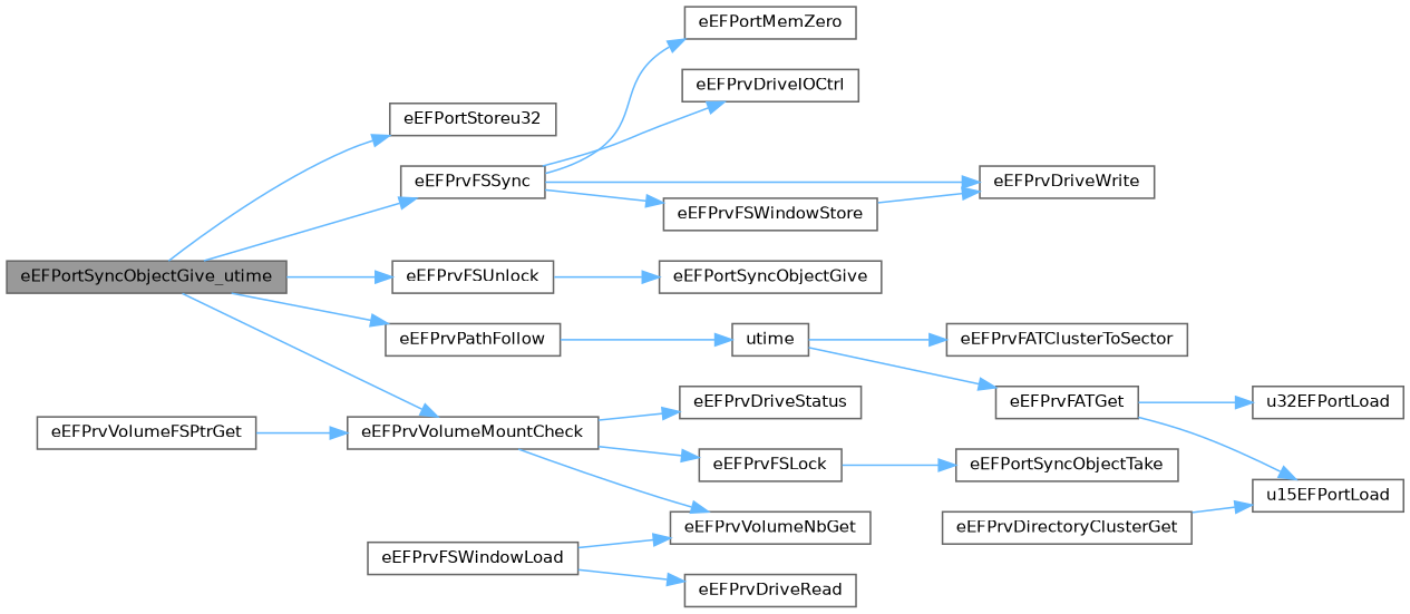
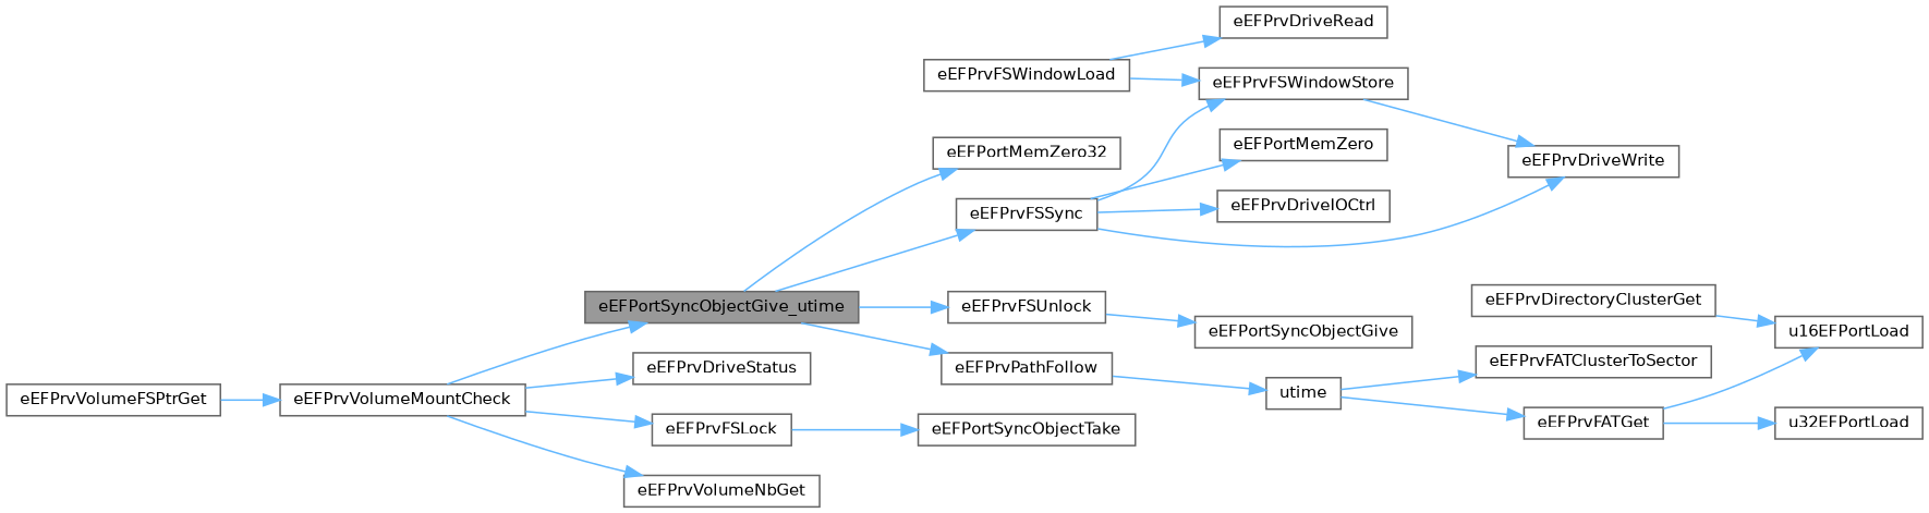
  digraph {
    rankdir=LR
    node [color=grey40 fillcolor=white fontname=Helvetica fontsize=10 shape=box style=filled]
    edge [color=steelblue1 fontname=Helvetica fontsize=10 labelfontname=Helvetica labelfontsize=10 style=solid]
    n1 [color=gray40 fillcolor=grey60 fontcolor=black height=0.2 label=eEFPortSyncObjectGive_utime width=0.4]
-   n2 [height=0.2 label=eEFPortStoreu32 width=0.4]
+   n2 [height=0.2 label=eEFPortMemZero32 width=0.4]
    n3 [height=0.2 label=eEFPrvFSSync width=0.4]
    n4 [height=0.2 label=eEFPrvFSUnlock width=0.4]
    n5 [height=0.2 label=eEFPrvPathFollow width=0.4]
    n6 [height=0.2 label=eEFPrvVolumeMountCheck width=0.4]
    n7 [height=0.2 label=eEFPortMemZero width=0.4]
    n8 [height=0.2 label=eEFPrvDriveIOCtrl width=0.4]
    n9 [height=0.2 label=eEFPrvDriveWrite width=0.4]
    n10 [height=0.2 label=eEFPrvFSWindowStore width=0.4]
    n11 [height=0.2 label=eEFPortSyncObjectGive width=0.4]
    n12 [height=0.2 label=utime width=0.4]
    n13 [height=0.2 label=eEFPrvDriveStatus width=0.4]
    n14 [height=0.2 label=eEFPrvFSLock width=0.4]
    n15 [height=0.2 label=eEFPrvVolumeNbGet width=0.4]
    n16 [height=0.2 label=eEFPrvDirectoryClusterGet width=0.4]
-   n17 [height=0.2 label=u15EFPortLoad width=0.4]
+   n17 [height=0.2 label=u16EFPortLoad width=0.4]
    n18 [height=0.2 label=eEFPrvFATClusterToSector width=0.4]
    n19 [height=0.2 label=eEFPrvFATGet width=0.4]
    n20 [height=0.2 label=u32EFPortLoad width=0.4]
    n21 [height=0.2 label=eEFPrvFSWindowLoad width=0.4]
    n22 [height=0.2 label=eEFPrvDriveRead width=0.4]
    n23 [height=0.2 label=eEFPortSyncObjectTake width=0.4]
    n24 [height=0.2 label=eEFPrvVolumeFSPtrGet width=0.4]
    n1 -> n2
    n1 -> n3
    n1 -> n4
    n1 -> n5
-   n1 -> n6
+   n6 -> n1
    n3 -> n7
    n3 -> n8
    n3 -> n9
    n3 -> n10
    n4 -> n11
    n5 -> n12
    n6 -> n13
    n6 -> n14
    n6 -> n15
    n10 -> n9
    n12 -> n18
    n12 -> n19
    n14 -> n23
    n16 -> n17
    n19 -> n17
    n19 -> n20
-   n21 -> n15
+   n21 -> n10
    n21 -> n22
    n24 -> n6
  }
